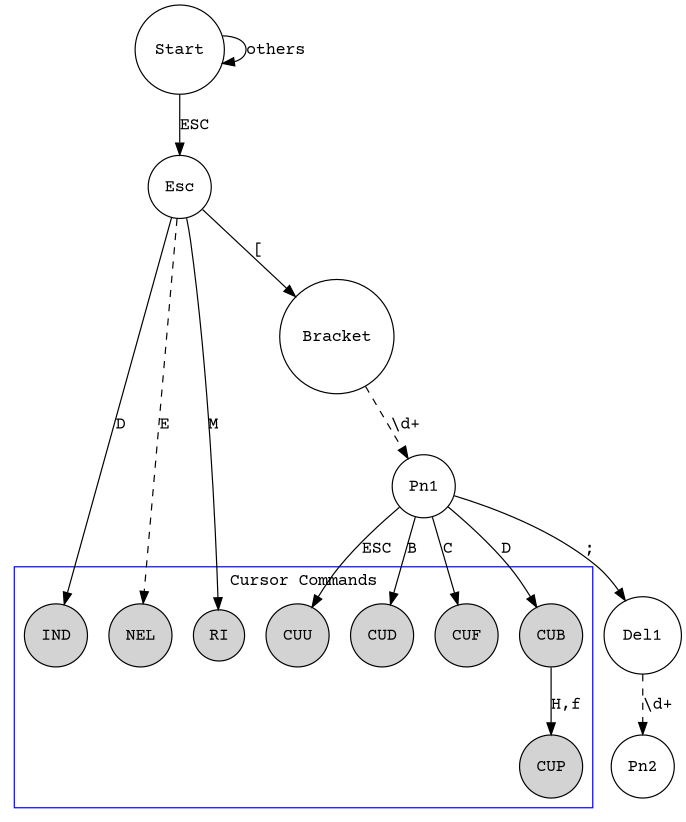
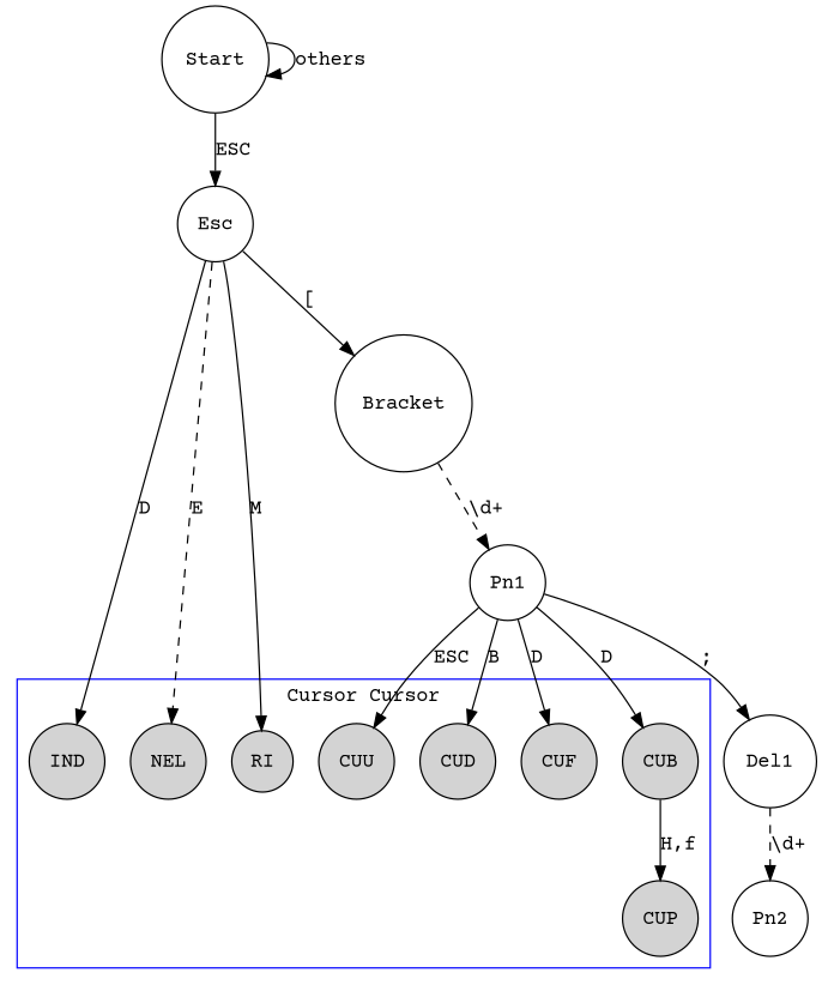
  digraph {
    fontname="Courier Prime"
    node [fontname="Courier Prime" shape=circle style=filled]
    edge [fontname="Courier Prime"]
    CUU
    CUD
    CUF
    CUB
    CUP
    IND
    NEL
    RI
    Start [style=""]
    Esc [style=""]
    Bracket [style=""]
    Pn1 [style=""]
    Del1 [style=""]
    Pn2 [style=""]
    subgraph cluster_1 {
      color=blue
-     label="Cursor Commands"
+     label="Cursor Cursor"
      CUU
      CUD
      CUF
      CUB
      CUP
      IND
      NEL
      RI
    }
    CUB -> CUP [label="H,f"]
    Start -> Start [label=others]
    Start -> Esc [label=ESC]
    Esc -> IND [label=D]
    Esc -> NEL [label=E style=dashed]
    Esc -> RI [label=M]
    Esc -> Bracket [label="["]
    Bracket -> Pn1 [label="\\d+" style=dashed]
    Pn1 -> CUU [label=ESC]
    Pn1 -> CUD [label=B]
-   Pn1 -> CUF [label=C]
+   Pn1 -> CUF [label=D]
    Pn1 -> CUB [label=D]
    Pn1 -> Del1 [label=";"]
    Del1 -> Pn2 [label="\\d+" style=dashed]
  }
